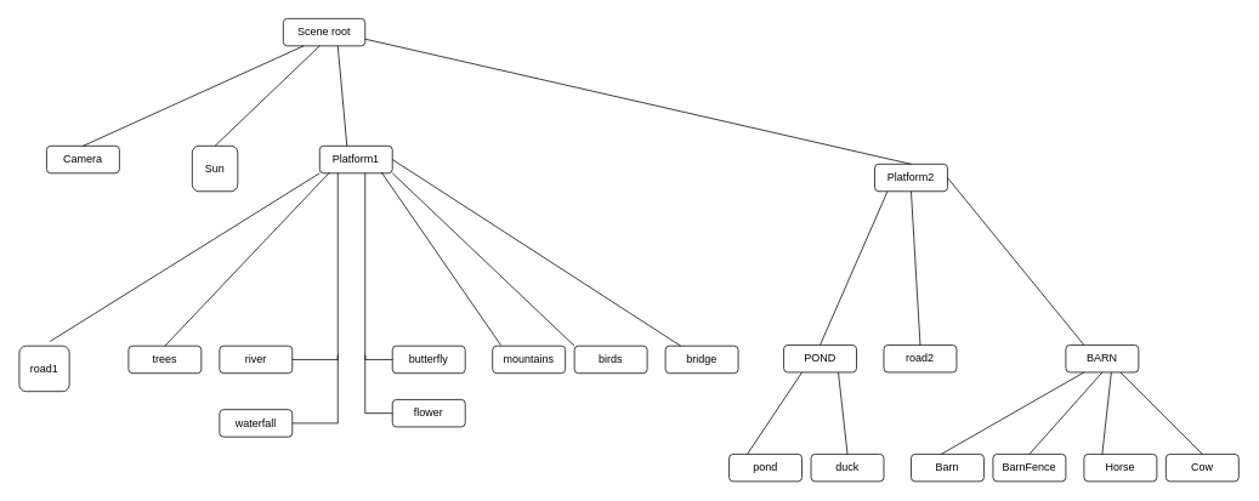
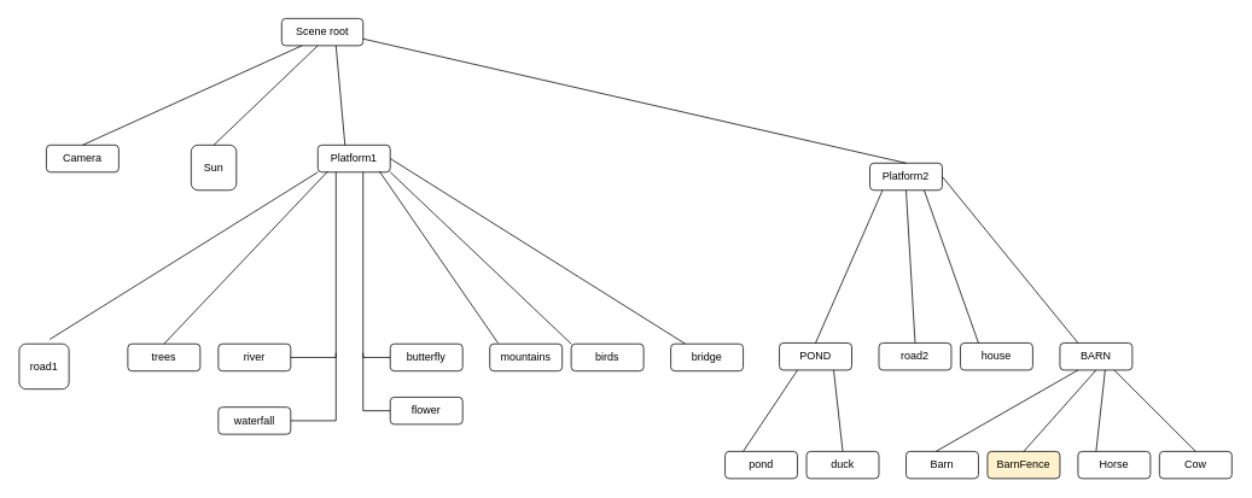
  <mxCell id="0" />
  <mxCell id="1" parent="0" />
  <mxCell id="2" value="Scene root" style="rounded=1;whiteSpace=wrap;html=1;" vertex="1" parent="1"><mxGeometry x="310" y="20" width="90" height="30" as="geometry" /></mxCell>
  <mxCell id="3" value="Camera" style="rounded=1;whiteSpace=wrap;html=1;" vertex="1" parent="1"><mxGeometry x="50" y="160" width="80" height="30" as="geometry" /></mxCell>
  <mxCell id="4" value="Sun" style="rounded=1;whiteSpace=wrap;html=1;" vertex="1" parent="1"><mxGeometry x="210" y="160" width="50" height="50" as="geometry" /></mxCell>
  <mxCell id="5" value="trees" style="rounded=1;whiteSpace=wrap;html=1;" vertex="1" parent="1"><mxGeometry x="140" y="380" width="80" height="30" as="geometry" /></mxCell>
  <mxCell id="6" value="river" style="rounded=1;whiteSpace=wrap;html=1;" vertex="1" parent="1"><mxGeometry x="240" y="380" width="80" height="30" as="geometry" /></mxCell>
  <mxCell id="7" value="waterfall" style="rounded=1;whiteSpace=wrap;html=1;" vertex="1" parent="1"><mxGeometry x="240" y="450" width="80" height="30" as="geometry" /></mxCell>
  <mxCell id="8" value="birds" style="rounded=1;whiteSpace=wrap;html=1;" vertex="1" parent="1"><mxGeometry x="630" y="380" width="80" height="30" as="geometry" /></mxCell>
  <mxCell id="9" value="flower" style="rounded=1;whiteSpace=wrap;html=1;" vertex="1" parent="1"><mxGeometry x="430" y="439" width="80" height="30" as="geometry" /></mxCell>
  <mxCell id="10" value="butterfly" style="rounded=1;whiteSpace=wrap;html=1;" vertex="1" parent="1"><mxGeometry x="430" y="380" width="80" height="30" as="geometry" /></mxCell>
  <mxCell id="11" value="mountains" style="rounded=1;whiteSpace=wrap;html=1;" vertex="1" parent="1"><mxGeometry x="540" y="380" width="80" height="30" as="geometry" /></mxCell>
  <mxCell id="12" value="BARN" style="rounded=1;whiteSpace=wrap;html=1;" vertex="1" parent="1"><mxGeometry x="1170" y="379" width="80" height="30" as="geometry" /></mxCell>
  <mxCell id="13" value="Barn" style="rounded=1;whiteSpace=wrap;html=1;" vertex="1" parent="1"><mxGeometry x="1000" y="499" width="80" height="30" as="geometry" /></mxCell>
  <mxCell id="14" value="" style="endArrow=none;html=1;rounded=0;exitX=0.413;exitY=0;exitDx=0;exitDy=0;exitPerimeter=0;entryX=0.25;entryY=1;entryDx=0;entryDy=0;" edge="1" parent="1" source="13" target="12"><mxGeometry width="50" height="50" relative="1" as="geometry"><mxPoint x="1120" y="349" as="sourcePoint" /><mxPoint x="1170" y="299" as="targetPoint" /></mxGeometry></mxCell>
- <mxCell id="15" value="BarnFence" style="rounded=1;whiteSpace=wrap;html=1;" vertex="1" parent="1"><mxGeometry x="1090" y="499" width="80" height="30" as="geometry" /></mxCell>
+ <mxCell id="15" value="BarnFence" style="rounded=1;whiteSpace=wrap;html=1;fillColor=#fff2cc;" vertex="1" parent="1"><mxGeometry x="1090" y="499" width="80" height="30" as="geometry" /></mxCell>
  <mxCell id="16" value="Cow" style="rounded=1;whiteSpace=wrap;html=1;" vertex="1" parent="1"><mxGeometry x="1280" y="499" width="80" height="30" as="geometry" /></mxCell>
  <mxCell id="17" value="Horse" style="rounded=1;whiteSpace=wrap;html=1;" vertex="1" parent="1"><mxGeometry x="1190" y="499" width="80" height="30" as="geometry" /></mxCell>
  <mxCell id="18" value="POND" style="rounded=1;whiteSpace=wrap;html=1;" vertex="1" parent="1"><mxGeometry x="860" y="379" width="80" height="30" as="geometry" /></mxCell>
  <mxCell id="19" value="pond" style="rounded=1;whiteSpace=wrap;html=1;" vertex="1" parent="1"><mxGeometry x="800" y="499" width="80" height="30" as="geometry" /></mxCell>
  <mxCell id="20" value="duck" style="rounded=1;whiteSpace=wrap;html=1;" vertex="1" parent="1"><mxGeometry x="890" y="499" width="80" height="30" as="geometry" /></mxCell>
  <mxCell id="21" value="" style="endArrow=none;html=1;rounded=0;exitX=0.25;exitY=0;exitDx=0;exitDy=0;entryX=0.25;entryY=1;entryDx=0;entryDy=0;" edge="1" parent="1" source="19" target="18"><mxGeometry width="50" height="50" relative="1" as="geometry"><mxPoint x="820" y="489" as="sourcePoint" /><mxPoint x="870" y="439" as="targetPoint" /></mxGeometry></mxCell>
  <mxCell id="22" value="" style="endArrow=none;html=1;rounded=0;exitX=0.5;exitY=0;exitDx=0;exitDy=0;entryX=0.75;entryY=1;entryDx=0;entryDy=0;" edge="1" parent="1" source="20" target="18"><mxGeometry width="50" height="50" relative="1" as="geometry"><mxPoint x="960" y="479" as="sourcePoint" /><mxPoint x="1010" y="429" as="targetPoint" /></mxGeometry></mxCell>
  <mxCell id="23" value="" style="endArrow=none;html=1;rounded=0;exitX=0.5;exitY=0;exitDx=0;exitDy=0;entryX=0.5;entryY=1;entryDx=0;entryDy=0;" edge="1" parent="1" source="15" target="12"><mxGeometry width="50" height="50" relative="1" as="geometry"><mxPoint x="1103" y="369" as="sourcePoint" /><mxPoint x="1170" y="309" as="targetPoint" /></mxGeometry></mxCell>
  <mxCell id="24" value="" style="endArrow=none;html=1;rounded=0;exitX=0.25;exitY=0;exitDx=0;exitDy=0;" edge="1" parent="1" source="17"><mxGeometry width="50" height="50" relative="1" as="geometry"><mxPoint x="1300" y="459" as="sourcePoint" /><mxPoint x="1220" y="409" as="targetPoint" /></mxGeometry></mxCell>
  <mxCell id="25" value="" style="endArrow=none;html=1;rounded=0;exitX=0.5;exitY=0;exitDx=0;exitDy=0;entryX=0.75;entryY=1;entryDx=0;entryDy=0;" edge="1" parent="1" source="16" target="12"><mxGeometry width="50" height="50" relative="1" as="geometry"><mxPoint x="1360" y="429" as="sourcePoint" /><mxPoint x="1410" y="379" as="targetPoint" /></mxGeometry></mxCell>
  <mxCell id="26" value="Platform1" style="rounded=1;whiteSpace=wrap;html=1;" vertex="1" parent="1"><mxGeometry x="350" y="160" width="80" height="30" as="geometry" /></mxCell>
  <mxCell id="27" value="Platform2" style="rounded=1;whiteSpace=wrap;html=1;" vertex="1" parent="1"><mxGeometry x="960" y="180" width="80" height="30" as="geometry" /></mxCell>
  <mxCell id="28" value="road1" style="rounded=1;whiteSpace=wrap;html=1;" vertex="1" parent="1"><mxGeometry x="20" y="380" width="55" height="50" as="geometry" /></mxCell>
  <mxCell id="29" value="road2" style="rounded=1;whiteSpace=wrap;html=1;" vertex="1" parent="1"><mxGeometry x="970" y="379" width="80" height="30" as="geometry" /></mxCell>
+ <mxCell id="30" value="house" style="rounded=1;whiteSpace=wrap;html=1;" vertex="1" parent="1"><mxGeometry x="1060" y="379" width="80" height="30" as="geometry" /></mxCell>
  <mxCell id="31" value="" style="endArrow=none;html=1;rounded=0;exitX=0.5;exitY=0;exitDx=0;exitDy=0;entryX=0.25;entryY=1;entryDx=0;entryDy=0;" edge="1" parent="1" source="3" target="2"><mxGeometry width="50" height="50" relative="1" as="geometry"><mxPoint x="90" y="130" as="sourcePoint" /><mxPoint x="140" y="80" as="targetPoint" /></mxGeometry></mxCell>
  <mxCell id="32" value="" style="endArrow=none;html=1;rounded=0;exitX=0.5;exitY=0;exitDx=0;exitDy=0;" edge="1" parent="1" source="4"><mxGeometry width="50" height="50" relative="1" as="geometry"><mxPoint x="290" y="140" as="sourcePoint" /><mxPoint x="350" y="50" as="targetPoint" /></mxGeometry></mxCell>
  <mxCell id="33" value="" style="endArrow=none;html=1;rounded=0;exitX=0.375;exitY=0;exitDx=0;exitDy=0;exitPerimeter=0;" edge="1" parent="1" source="26"><mxGeometry width="50" height="50" relative="1" as="geometry"><mxPoint x="380" y="140" as="sourcePoint" /><mxPoint x="370" y="50" as="targetPoint" /></mxGeometry></mxCell>
  <mxCell id="34" value="" style="endArrow=none;html=1;rounded=0;exitX=0.5;exitY=0;exitDx=0;exitDy=0;entryX=1;entryY=0.75;entryDx=0;entryDy=0;" edge="1" parent="1" source="27" target="2"><mxGeometry width="50" height="50" relative="1" as="geometry"><mxPoint x="480" y="100" as="sourcePoint" /><mxPoint x="530" y="50" as="targetPoint" /></mxGeometry></mxCell>
  <mxCell id="35" value="" style="endArrow=none;html=1;rounded=0;exitX=0.613;exitY=-0.1;exitDx=0;exitDy=0;exitPerimeter=0;entryX=0;entryY=1;entryDx=0;entryDy=0;" edge="1" parent="1" source="28" target="26"><mxGeometry width="50" height="50" relative="1" as="geometry"><mxPoint x="110" y="340" as="sourcePoint" /><mxPoint x="160" y="290" as="targetPoint" /></mxGeometry></mxCell>
  <mxCell id="36" value="" style="endArrow=none;html=1;rounded=0;exitX=0.5;exitY=0;exitDx=0;exitDy=0;entryX=0.138;entryY=0.967;entryDx=0;entryDy=0;entryPerimeter=0;" edge="1" parent="1" source="5" target="26"><mxGeometry width="50" height="50" relative="1" as="geometry"><mxPoint x="200" y="350" as="sourcePoint" /><mxPoint x="250" y="300" as="targetPoint" /></mxGeometry></mxCell>
  <mxCell id="37" value="" style="endArrow=none;html=1;rounded=0;exitX=1;exitY=0.5;exitDx=0;exitDy=0;entryX=0.25;entryY=1;entryDx=0;entryDy=0;" edge="1" parent="1" source="6" target="26"><mxGeometry width="50" height="50" relative="1" as="geometry"><mxPoint x="330" y="340" as="sourcePoint" /><mxPoint x="380" y="290" as="targetPoint" /><Array as="points"><mxPoint x="370" y="395" /></Array></mxGeometry></mxCell>
  <mxCell id="38" value="" style="endArrow=none;html=1;rounded=0;exitX=1;exitY=0.5;exitDx=0;exitDy=0;" edge="1" parent="1" source="7"><mxGeometry width="50" height="50" relative="1" as="geometry"><mxPoint x="340" y="480" as="sourcePoint" /><mxPoint x="370" y="390" as="targetPoint" /><Array as="points"><mxPoint x="370" y="465" /></Array></mxGeometry></mxCell>
  <mxCell id="39" value="" style="endArrow=none;html=1;rounded=0;exitX=0;exitY=0.5;exitDx=0;exitDy=0;" edge="1" parent="1" source="9"><mxGeometry width="50" height="50" relative="1" as="geometry"><mxPoint x="330" y="490" as="sourcePoint" /><mxPoint x="400" y="390" as="targetPoint" /><Array as="points"><mxPoint x="400" y="454" /></Array></mxGeometry></mxCell>
  <mxCell id="40" value="" style="endArrow=none;html=1;rounded=0;exitX=0.85;exitY=0.967;exitDx=0;exitDy=0;entryX=0.113;entryY=-0.033;entryDx=0;entryDy=0;entryPerimeter=0;exitPerimeter=0;" edge="1" parent="1" source="26" target="11"><mxGeometry width="50" height="50" relative="1" as="geometry"><mxPoint x="550" y="280" as="sourcePoint" /><mxPoint x="600" y="230" as="targetPoint" /></mxGeometry></mxCell>
  <mxCell id="41" value="" style="endArrow=none;html=1;rounded=0;entryX=0;entryY=0;entryDx=0;entryDy=0;exitX=1;exitY=1;exitDx=0;exitDy=0;" edge="1" parent="1" source="26" target="8"><mxGeometry width="50" height="50" relative="1" as="geometry"><mxPoint x="590" y="250" as="sourcePoint" /><mxPoint x="640" y="200" as="targetPoint" /></mxGeometry></mxCell>
  <mxCell id="42" value="" style="endArrow=none;html=1;rounded=0;entryX=0.625;entryY=1;entryDx=0;entryDy=0;entryPerimeter=0;exitX=0;exitY=0.5;exitDx=0;exitDy=0;" edge="1" parent="1" source="10" target="26"><mxGeometry width="50" height="50" relative="1" as="geometry"><mxPoint x="390" y="300" as="sourcePoint" /><mxPoint x="440" y="250" as="targetPoint" /><Array as="points"><mxPoint x="400" y="395" /></Array></mxGeometry></mxCell>
- <mxCell id="43" value="bridge" style="rounded=1;whiteSpace=wrap;html=1;" vertex="1" parent="1"><mxGeometry x="730" y="380" width="80" height="30" as="geometry" /></mxCell>
+ <mxCell id="43" value="bridge" style="rounded=1;whiteSpace=wrap;html=1;" vertex="1" parent="1"><mxGeometry x="740" y="380" width="80" height="30" as="geometry" /></mxCell>
  <mxCell id="44" value="" style="endArrow=none;html=1;rounded=0;exitX=1;exitY=0.5;exitDx=0;exitDy=0;" edge="1" parent="1" source="26" target="43"><mxGeometry width="50" height="50" relative="1" as="geometry"><mxPoint x="610" y="280" as="sourcePoint" /><mxPoint x="660" y="230" as="targetPoint" /></mxGeometry></mxCell>
  <mxCell id="45" value="" style="endArrow=none;html=1;rounded=0;exitX=0.5;exitY=0;exitDx=0;exitDy=0;entryX=0.175;entryY=1;entryDx=0;entryDy=0;entryPerimeter=0;" edge="1" parent="1" source="18" target="27"><mxGeometry width="50" height="50" relative="1" as="geometry"><mxPoint x="890" y="280" as="sourcePoint" /><mxPoint x="1100" y="210" as="targetPoint" /></mxGeometry></mxCell>
  <mxCell id="46" value="" style="endArrow=none;html=1;rounded=0;exitX=0.5;exitY=0;exitDx=0;exitDy=0;entryX=0.5;entryY=1;entryDx=0;entryDy=0;" edge="1" parent="1" source="29" target="27"><mxGeometry width="50" height="50" relative="1" as="geometry"><mxPoint x="1040" y="240" as="sourcePoint" /><mxPoint x="1090" y="190" as="targetPoint" /></mxGeometry></mxCell>
  <mxCell id="47" value="" style="endArrow=none;html=1;rounded=0;exitX=1;exitY=0.5;exitDx=0;exitDy=0;entryX=0.25;entryY=0;entryDx=0;entryDy=0;" edge="1" parent="1" source="27" target="12"><mxGeometry width="50" height="50" relative="1" as="geometry"><mxPoint x="1170" y="240" as="sourcePoint" /><mxPoint x="1220" y="190" as="targetPoint" /></mxGeometry></mxCell>
+ <mxCell id="48" value="" style="endArrow=none;html=1;rounded=0;exitX=0.75;exitY=1;exitDx=0;exitDy=0;entryX=0.25;entryY=0;entryDx=0;entryDy=0;" edge="1" parent="1" source="27" target="30"><mxGeometry width="50" height="50" relative="1" as="geometry"><mxPoint x="1320" y="230" as="sourcePoint" /><mxPoint x="1370" y="180" as="targetPoint" /></mxGeometry></mxCell>
